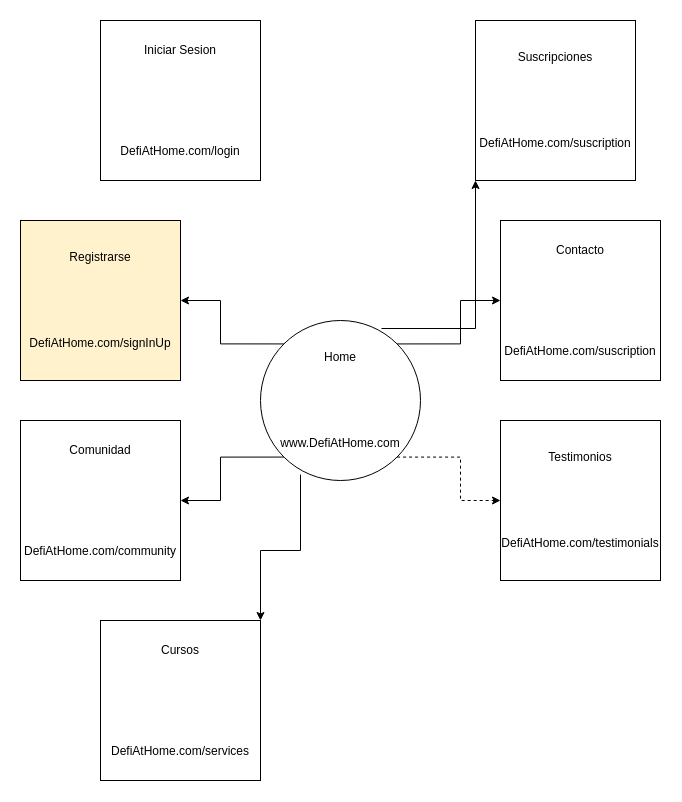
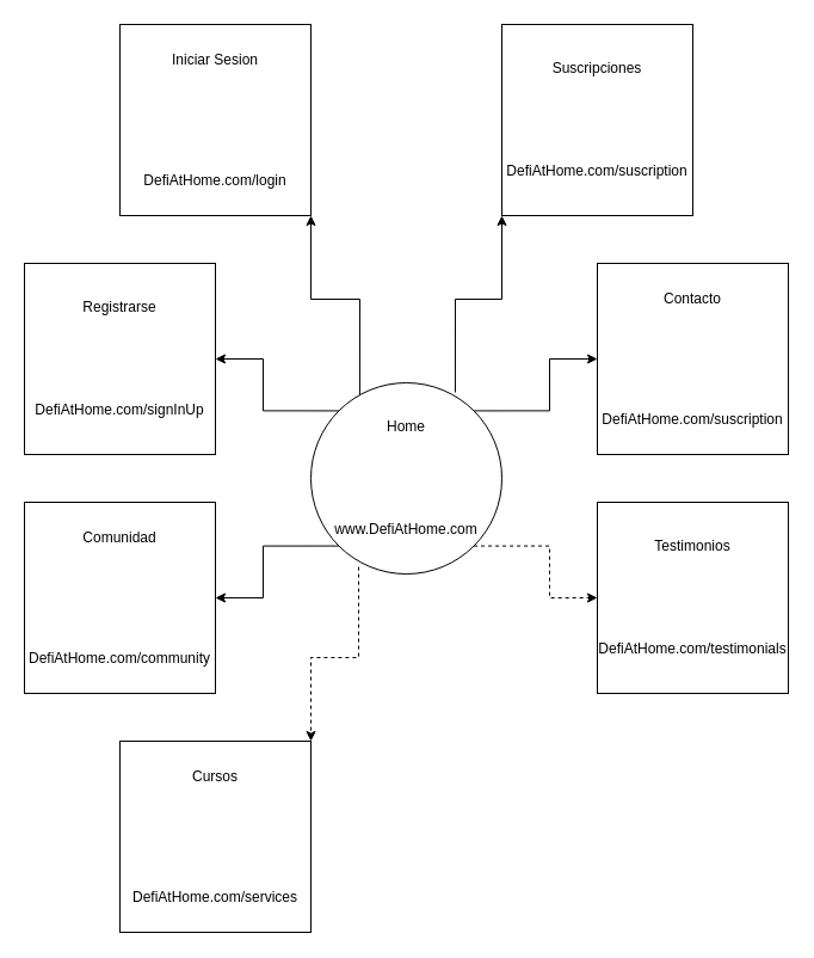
  <mxCell id="0" />
  <mxCell id="1" parent="0" />
+ <mxCell id="2" style="edgeStyle=orthogonalEdgeStyle;rounded=0;orthogonalLoop=1;jettySize=auto;html=1;exitX=0.256;exitY=0.075;exitDx=0;exitDy=0;entryX=1;entryY=1;entryDx=0;entryDy=0;exitPerimeter=0;" edge="1" parent="1" source="9" target="10"><mxGeometry relative="1" as="geometry" /></mxCell>
  <mxCell id="3" style="edgeStyle=orthogonalEdgeStyle;rounded=0;orthogonalLoop=1;jettySize=auto;html=1;exitX=0.756;exitY=0.05;exitDx=0;exitDy=0;entryX=0;entryY=1;entryDx=0;entryDy=0;exitPerimeter=0;" edge="1" parent="1" source="9" target="16"><mxGeometry relative="1" as="geometry" /></mxCell>
  <mxCell id="4" style="edgeStyle=orthogonalEdgeStyle;rounded=0;orthogonalLoop=1;jettySize=auto;html=1;exitX=1;exitY=0;exitDx=0;exitDy=0;entryX=0;entryY=0.5;entryDx=0;entryDy=0;" edge="1" parent="1" source="9" target="15"><mxGeometry relative="1" as="geometry" /></mxCell>
  <mxCell id="5" style="edgeStyle=orthogonalEdgeStyle;rounded=0;orthogonalLoop=1;jettySize=auto;html=1;exitX=1;exitY=1;exitDx=0;exitDy=0;dashed=1;" edge="1" parent="1" source="9" target="14"><mxGeometry relative="1" as="geometry" /></mxCell>
- <mxCell id="6" style="edgeStyle=orthogonalEdgeStyle;rounded=0;orthogonalLoop=1;jettySize=auto;html=1;entryX=1;entryY=0;entryDx=0;entryDy=0;exitX=0.25;exitY=0.963;exitDx=0;exitDy=0;exitPerimeter=0;" edge="1" parent="1" source="9" target="13"><mxGeometry relative="1" as="geometry" /></mxCell>
+ <mxCell id="6" style="edgeStyle=orthogonalEdgeStyle;rounded=0;orthogonalLoop=1;jettySize=auto;html=1;entryX=1;entryY=0;entryDx=0;entryDy=0;exitX=0.25;exitY=0.963;exitDx=0;exitDy=0;exitPerimeter=0;dashed=1;" edge="1" parent="1" source="9" target="13"><mxGeometry relative="1" as="geometry" /></mxCell>
  <mxCell id="7" style="edgeStyle=orthogonalEdgeStyle;rounded=0;orthogonalLoop=1;jettySize=auto;html=1;exitX=0;exitY=1;exitDx=0;exitDy=0;entryX=1;entryY=0.5;entryDx=0;entryDy=0;" edge="1" parent="1" source="9" target="12"><mxGeometry relative="1" as="geometry" /></mxCell>
  <mxCell id="8" style="edgeStyle=orthogonalEdgeStyle;rounded=0;orthogonalLoop=1;jettySize=auto;html=1;exitX=0;exitY=0;exitDx=0;exitDy=0;entryX=1;entryY=0.5;entryDx=0;entryDy=0;" edge="1" parent="1" source="9" target="11"><mxGeometry relative="1" as="geometry" /></mxCell>
  <mxCell id="9" value="Home&lt;br&gt;&lt;br&gt;&lt;br&gt;&lt;br&gt;&lt;br&gt;&lt;br&gt;www.DefiAtHome.com" style="ellipse;whiteSpace=wrap;html=1;" vertex="1" parent="1"><mxGeometry x="260" y="320" width="160" height="160" as="geometry" /></mxCell>
  <mxCell id="10" value="Iniciar Sesion&lt;br&gt;&lt;br&gt;&lt;br&gt;&lt;br&gt;&lt;br&gt;&lt;br&gt;&lt;br&gt;DefiAtHome.com/login" style="whiteSpace=wrap;html=1;aspect=fixed;" vertex="1" parent="1"><mxGeometry x="100" y="20" width="160" height="160" as="geometry" /></mxCell>
- <mxCell id="11" value="Registrarse&lt;br&gt;&lt;br&gt;&lt;br&gt;&lt;br&gt;&lt;br&gt;&lt;br&gt;DefiAtHome.com/signInUp" style="whiteSpace=wrap;html=1;aspect=fixed;fillColor=#fff2cc;" vertex="1" parent="1"><mxGeometry x="20" y="220" width="160" height="160" as="geometry" /></mxCell>
+ <mxCell id="11" value="Registrarse&lt;br&gt;&lt;br&gt;&lt;br&gt;&lt;br&gt;&lt;br&gt;&lt;br&gt;DefiAtHome.com/signInUp" style="whiteSpace=wrap;html=1;aspect=fixed;" vertex="1" parent="1"><mxGeometry x="20" y="220" width="160" height="160" as="geometry" /></mxCell>
  <mxCell id="12" value="Comunidad&lt;br&gt;&lt;br&gt;&lt;br&gt;&lt;br&gt;&lt;br&gt;&lt;br&gt;&lt;br&gt;DefiAtHome.com/community" style="whiteSpace=wrap;html=1;aspect=fixed;" vertex="1" parent="1"><mxGeometry x="20" y="420" width="160" height="160" as="geometry" /></mxCell>
  <mxCell id="13" value="Cursos&lt;br&gt;&lt;br&gt;&lt;br&gt;&lt;br&gt;&lt;br&gt;&lt;br&gt;&lt;br&gt;DefiAtHome.com/services" style="whiteSpace=wrap;html=1;aspect=fixed;" vertex="1" parent="1"><mxGeometry x="100" y="620" width="160" height="160" as="geometry" /></mxCell>
  <mxCell id="14" value="Testimonios&lt;br&gt;&lt;br&gt;&lt;br&gt;&lt;br&gt;&lt;br&gt;&lt;br&gt;DefiAtHome.com/testimonials" style="whiteSpace=wrap;html=1;aspect=fixed;" vertex="1" parent="1"><mxGeometry x="500" y="420" width="160" height="160" as="geometry" /></mxCell>
  <mxCell id="15" value="Contacto&lt;br&gt;&lt;br&gt;&lt;br&gt;&lt;br&gt;&lt;br&gt;&lt;br&gt;&lt;br&gt;DefiAtHome.com/suscription" style="whiteSpace=wrap;html=1;aspect=fixed;" vertex="1" parent="1"><mxGeometry x="500" y="220" width="160" height="160" as="geometry" /></mxCell>
- <mxCell id="16" value="Suscripciones&lt;br&gt;&lt;br&gt;&lt;br&gt;&lt;br&gt;&lt;br&gt;&lt;br&gt;DefiAtHome.com/suscription" style="whiteSpace=wrap;html=1;aspect=fixed;" vertex="1" parent="1"><mxGeometry x="475" y="20" width="160" height="160" as="geometry" /></mxCell>
+ <mxCell id="16" value="Suscripciones&lt;br&gt;&lt;br&gt;&lt;br&gt;&lt;br&gt;&lt;br&gt;&lt;br&gt;DefiAtHome.com/suscription" style="whiteSpace=wrap;html=1;aspect=fixed;" vertex="1" parent="1"><mxGeometry x="420" y="20" width="160" height="160" as="geometry" /></mxCell>
